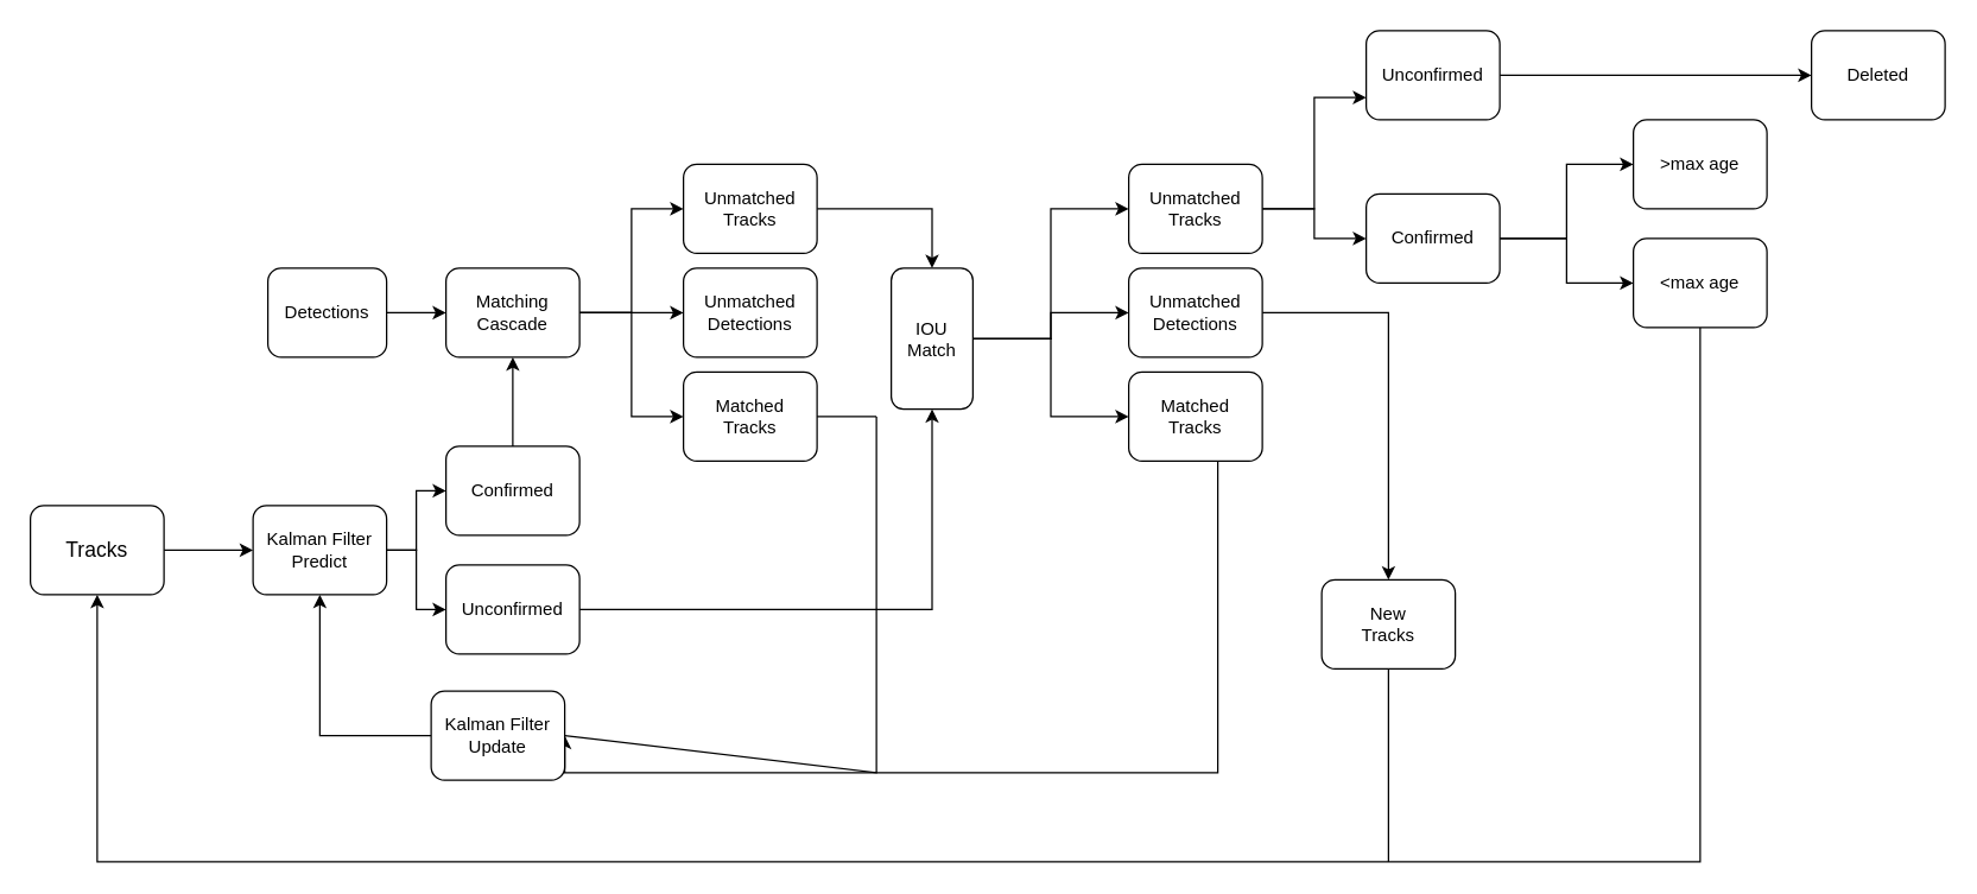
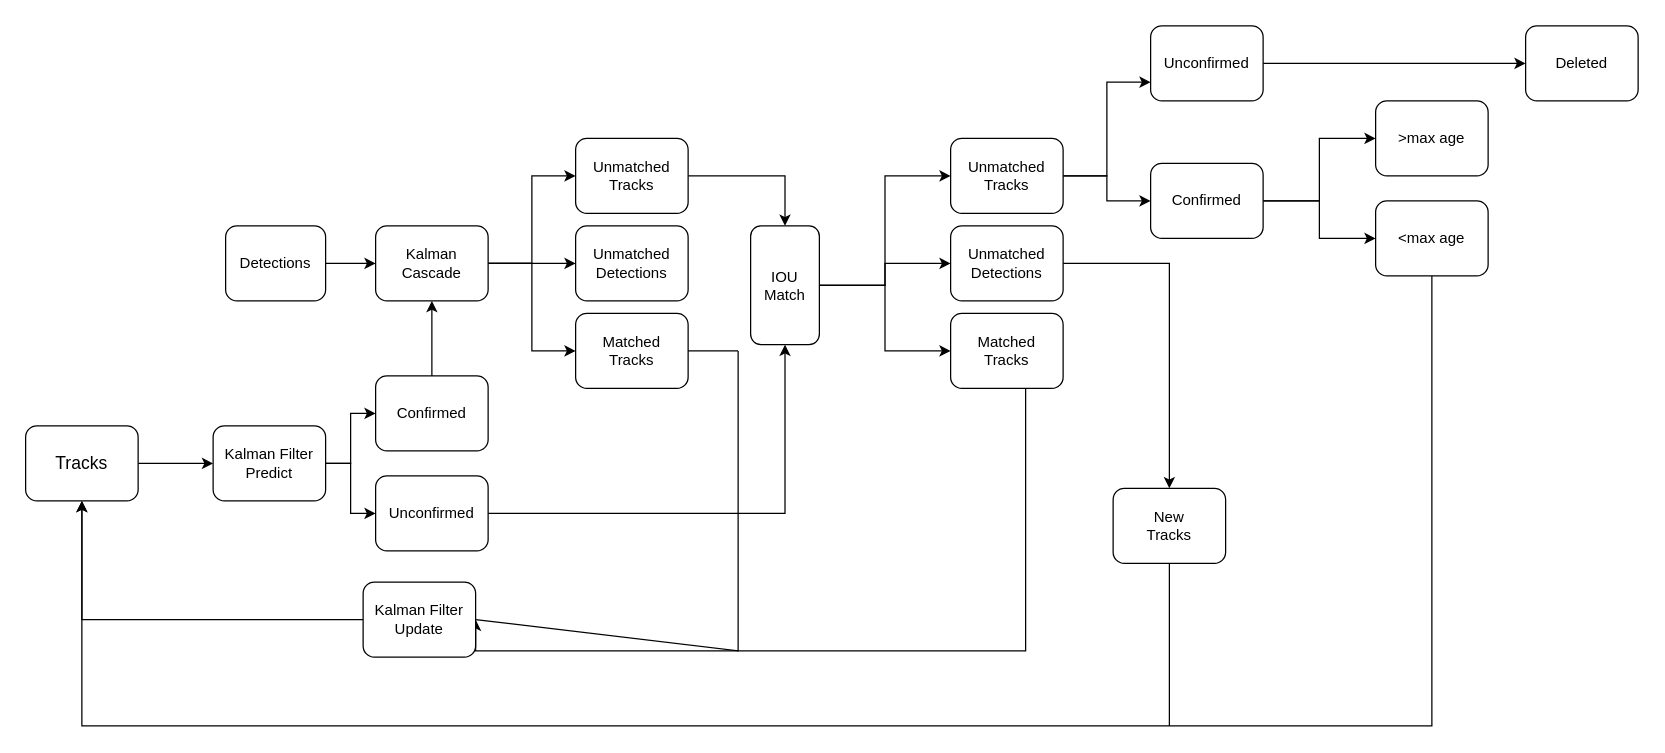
  <mxCell id="0" />
  <mxCell id="1" parent="0" />
  <mxCell id="2" style="edgeStyle=orthogonalEdgeStyle;rounded=0;orthogonalLoop=1;jettySize=auto;html=1;entryX=0;entryY=0.5;entryDx=0;entryDy=0;" edge="1" parent="1" source="3" target="6"><mxGeometry relative="1" as="geometry" /></mxCell>
  <mxCell id="3" value="&lt;font style=&quot;font-size: 14px;&quot;&gt;Tracks&lt;/font&gt;" style="rounded=1;whiteSpace=wrap;html=1;" vertex="1" parent="1"><mxGeometry x="20" y="340" width="90" height="60" as="geometry" /></mxCell>
  <mxCell id="4" style="edgeStyle=orthogonalEdgeStyle;rounded=0;orthogonalLoop=1;jettySize=auto;html=1;entryX=0;entryY=0.5;entryDx=0;entryDy=0;" edge="1" parent="1" source="6" target="8"><mxGeometry relative="1" as="geometry" /></mxCell>
  <mxCell id="5" style="edgeStyle=orthogonalEdgeStyle;rounded=0;orthogonalLoop=1;jettySize=auto;html=1;entryX=0;entryY=0.5;entryDx=0;entryDy=0;" edge="1" parent="1" source="6" target="10"><mxGeometry relative="1" as="geometry" /></mxCell>
  <mxCell id="6" value="&lt;div align=&quot;center&quot;&gt;Kalman Filter &lt;br&gt;Predict&lt;/div&gt;" style="rounded=1;whiteSpace=wrap;html=1;align=center;" vertex="1" parent="1"><mxGeometry x="170" y="340" width="90" height="60" as="geometry" /></mxCell>
  <mxCell id="7" style="edgeStyle=orthogonalEdgeStyle;rounded=0;orthogonalLoop=1;jettySize=auto;html=1;entryX=0.5;entryY=1;entryDx=0;entryDy=0;" edge="1" parent="1" source="8" target="16"><mxGeometry relative="1" as="geometry" /></mxCell>
  <mxCell id="8" value="Confirmed" style="rounded=1;whiteSpace=wrap;html=1;align=center;" vertex="1" parent="1"><mxGeometry x="300" y="300" width="90" height="60" as="geometry" /></mxCell>
  <mxCell id="9" style="edgeStyle=orthogonalEdgeStyle;rounded=0;orthogonalLoop=1;jettySize=auto;html=1;" edge="1" parent="1" source="10" target="24"><mxGeometry relative="1" as="geometry" /></mxCell>
  <mxCell id="10" value="Unconfirmed" style="rounded=1;whiteSpace=wrap;html=1;align=center;" vertex="1" parent="1"><mxGeometry x="300" y="380" width="90" height="60" as="geometry" /></mxCell>
  <mxCell id="11" style="edgeStyle=orthogonalEdgeStyle;rounded=0;orthogonalLoop=1;jettySize=auto;html=1;entryX=0;entryY=0.5;entryDx=0;entryDy=0;" edge="1" parent="1" source="12" target="16"><mxGeometry relative="1" as="geometry" /></mxCell>
  <mxCell id="12" value="Detections" style="rounded=1;whiteSpace=wrap;html=1;align=center;" vertex="1" parent="1"><mxGeometry x="180" y="180" width="80" height="60" as="geometry" /></mxCell>
  <mxCell id="13" style="edgeStyle=orthogonalEdgeStyle;rounded=0;orthogonalLoop=1;jettySize=auto;html=1;entryX=0;entryY=0.5;entryDx=0;entryDy=0;" edge="1" parent="1" source="16" target="19"><mxGeometry relative="1" as="geometry" /></mxCell>
  <mxCell id="14" style="edgeStyle=orthogonalEdgeStyle;rounded=0;orthogonalLoop=1;jettySize=auto;html=1;entryX=0;entryY=0.5;entryDx=0;entryDy=0;" edge="1" parent="1" source="16" target="20"><mxGeometry relative="1" as="geometry" /></mxCell>
  <mxCell id="15" style="edgeStyle=orthogonalEdgeStyle;rounded=0;orthogonalLoop=1;jettySize=auto;html=1;entryX=0;entryY=0.5;entryDx=0;entryDy=0;" edge="1" parent="1" source="16" target="18"><mxGeometry relative="1" as="geometry" /></mxCell>
- <mxCell id="16" value="Matching&lt;br&gt;Cascade" style="rounded=1;whiteSpace=wrap;html=1;align=center;" vertex="1" parent="1"><mxGeometry x="300" y="180" width="90" height="60" as="geometry" /></mxCell>
+ <mxCell id="16" value="Kalman&lt;br&gt;Cascade" style="rounded=1;whiteSpace=wrap;html=1;align=center;" vertex="1" parent="1"><mxGeometry x="300" y="180" width="90" height="60" as="geometry" /></mxCell>
  <mxCell id="17" style="edgeStyle=orthogonalEdgeStyle;rounded=0;orthogonalLoop=1;jettySize=auto;html=1;entryX=0.5;entryY=0;entryDx=0;entryDy=0;" edge="1" parent="1" source="18" target="24"><mxGeometry relative="1" as="geometry" /></mxCell>
  <mxCell id="18" value="&lt;div&gt;Unmatched&lt;/div&gt;&lt;div&gt;Tracks&lt;br&gt;&lt;/div&gt;" style="rounded=1;whiteSpace=wrap;html=1;align=center;" vertex="1" parent="1"><mxGeometry x="460" y="110" width="90" height="60" as="geometry" /></mxCell>
  <mxCell id="19" value="&lt;div&gt;Unmatched&lt;/div&gt;&lt;div&gt;Detections&lt;br&gt;&lt;/div&gt;" style="rounded=1;whiteSpace=wrap;html=1;align=center;" vertex="1" parent="1"><mxGeometry x="460" y="180" width="90" height="60" as="geometry" /></mxCell>
  <mxCell id="20" value="Matched&lt;br&gt;Tracks" style="rounded=1;whiteSpace=wrap;html=1;align=center;" vertex="1" parent="1"><mxGeometry x="460" y="250" width="90" height="60" as="geometry" /></mxCell>
  <mxCell id="21" style="edgeStyle=orthogonalEdgeStyle;rounded=0;orthogonalLoop=1;jettySize=auto;html=1;entryX=0;entryY=0.5;entryDx=0;entryDy=0;" edge="1" parent="1" source="24" target="33"><mxGeometry relative="1" as="geometry" /></mxCell>
  <mxCell id="22" style="edgeStyle=orthogonalEdgeStyle;rounded=0;orthogonalLoop=1;jettySize=auto;html=1;entryX=0;entryY=0.5;entryDx=0;entryDy=0;" edge="1" parent="1" source="24" target="30"><mxGeometry relative="1" as="geometry" /></mxCell>
  <mxCell id="23" style="edgeStyle=orthogonalEdgeStyle;rounded=0;orthogonalLoop=1;jettySize=auto;html=1;entryX=0;entryY=0.5;entryDx=0;entryDy=0;" edge="1" parent="1" source="24" target="26"><mxGeometry relative="1" as="geometry" /></mxCell>
  <mxCell id="24" value="IOU&lt;br&gt;Match" style="rounded=1;whiteSpace=wrap;html=1;align=center;" vertex="1" parent="1"><mxGeometry x="600" y="180" width="55" height="95" as="geometry" /></mxCell>
  <mxCell id="25" style="edgeStyle=orthogonalEdgeStyle;rounded=0;orthogonalLoop=1;jettySize=auto;html=1;entryX=1;entryY=0.5;entryDx=0;entryDy=0;" edge="1" parent="1" source="26" target="28"><mxGeometry relative="1" as="geometry"><Array as="points"><mxPoint x="820" y="520" /></Array></mxGeometry></mxCell>
  <mxCell id="26" value="Matched&lt;br&gt;Tracks" style="rounded=1;whiteSpace=wrap;html=1;align=center;" vertex="1" parent="1"><mxGeometry x="760" y="250" width="90" height="60" as="geometry" /></mxCell>
- <mxCell id="27" style="edgeStyle=orthogonalEdgeStyle;rounded=0;orthogonalLoop=1;jettySize=auto;html=1;" edge="1" parent="1" source="28" target="6"><mxGeometry relative="1" as="geometry" /></mxCell>
+ <mxCell id="27" style="edgeStyle=orthogonalEdgeStyle;rounded=0;orthogonalLoop=1;jettySize=auto;html=1;entryX=0.5;entryY=1;entryDx=0;entryDy=0;" edge="1" parent="1" source="28" target="3"><mxGeometry relative="1" as="geometry" /></mxCell>
  <mxCell id="28" value="&lt;div&gt;Kalman Filter&lt;/div&gt;&lt;div&gt;Update&lt;br&gt;&lt;/div&gt;" style="rounded=1;whiteSpace=wrap;html=1;align=center;" vertex="1" parent="1"><mxGeometry x="290" y="465" width="90" height="60" as="geometry" /></mxCell>
  <mxCell id="29" style="edgeStyle=orthogonalEdgeStyle;rounded=0;orthogonalLoop=1;jettySize=auto;html=1;" edge="1" parent="1" source="30" target="42"><mxGeometry relative="1" as="geometry" /></mxCell>
  <mxCell id="30" value="&lt;div&gt;Unmatched&lt;/div&gt;&lt;div&gt;Detections&lt;br&gt;&lt;/div&gt;" style="rounded=1;whiteSpace=wrap;html=1;align=center;" vertex="1" parent="1"><mxGeometry x="760" y="180" width="90" height="60" as="geometry" /></mxCell>
  <mxCell id="31" style="edgeStyle=orthogonalEdgeStyle;rounded=0;orthogonalLoop=1;jettySize=auto;html=1;entryX=0;entryY=0.75;entryDx=0;entryDy=0;" edge="1" parent="1" source="33" target="38"><mxGeometry relative="1" as="geometry" /></mxCell>
  <mxCell id="32" style="edgeStyle=orthogonalEdgeStyle;rounded=0;orthogonalLoop=1;jettySize=auto;html=1;entryX=0;entryY=0.5;entryDx=0;entryDy=0;" edge="1" parent="1" source="33" target="36"><mxGeometry relative="1" as="geometry" /></mxCell>
  <mxCell id="33" value="&lt;div&gt;Unmatched&lt;/div&gt;&lt;div&gt;Tracks&lt;br&gt;&lt;/div&gt;" style="rounded=1;whiteSpace=wrap;html=1;align=center;" vertex="1" parent="1"><mxGeometry x="760" y="110" width="90" height="60" as="geometry" /></mxCell>
  <mxCell id="34" style="edgeStyle=orthogonalEdgeStyle;rounded=0;orthogonalLoop=1;jettySize=auto;html=1;entryX=0;entryY=0.5;entryDx=0;entryDy=0;" edge="1" parent="1" source="36" target="39"><mxGeometry relative="1" as="geometry" /></mxCell>
  <mxCell id="35" style="edgeStyle=orthogonalEdgeStyle;rounded=0;orthogonalLoop=1;jettySize=auto;html=1;" edge="1" parent="1" source="36" target="41"><mxGeometry relative="1" as="geometry" /></mxCell>
  <mxCell id="36" value="Confirmed" style="rounded=1;whiteSpace=wrap;html=1;align=center;" vertex="1" parent="1"><mxGeometry x="920" y="130" width="90" height="60" as="geometry" /></mxCell>
  <mxCell id="37" style="edgeStyle=orthogonalEdgeStyle;rounded=0;orthogonalLoop=1;jettySize=auto;html=1;entryX=0;entryY=0.5;entryDx=0;entryDy=0;" edge="1" parent="1" source="38" target="43"><mxGeometry relative="1" as="geometry" /></mxCell>
  <mxCell id="38" value="Unconfirmed" style="rounded=1;whiteSpace=wrap;html=1;align=center;" vertex="1" parent="1"><mxGeometry x="920" y="20" width="90" height="60" as="geometry" /></mxCell>
  <mxCell id="39" value="&amp;gt;max age" style="rounded=1;whiteSpace=wrap;html=1;align=center;" vertex="1" parent="1"><mxGeometry x="1100" y="80" width="90" height="60" as="geometry" /></mxCell>
  <mxCell id="40" style="edgeStyle=orthogonalEdgeStyle;rounded=0;orthogonalLoop=1;jettySize=auto;html=1;" edge="1" parent="1" source="41" target="3"><mxGeometry relative="1" as="geometry"><Array as="points"><mxPoint x="1145" y="580" /><mxPoint x="65" y="580" /></Array></mxGeometry></mxCell>
  <mxCell id="41" value="&amp;lt;max age" style="rounded=1;whiteSpace=wrap;html=1;align=center;" vertex="1" parent="1"><mxGeometry x="1100" y="160" width="90" height="60" as="geometry" /></mxCell>
  <mxCell id="42" value="New &lt;br&gt;Tracks" style="rounded=1;whiteSpace=wrap;html=1;align=center;" vertex="1" parent="1"><mxGeometry x="890" y="390" width="90" height="60" as="geometry" /></mxCell>
  <mxCell id="43" value="Deleted" style="rounded=1;whiteSpace=wrap;html=1;align=center;" vertex="1" parent="1"><mxGeometry x="1220" y="20" width="90" height="60" as="geometry" /></mxCell>
  <mxCell id="44" value="" style="endArrow=none;html=1;rounded=0;exitX=1;exitY=0.5;exitDx=0;exitDy=0;" edge="1" parent="1" source="28"><mxGeometry width="50" height="50" relative="1" as="geometry"><mxPoint x="380" y="545" as="sourcePoint" /><mxPoint x="590" y="280" as="targetPoint" /><Array as="points"><mxPoint x="590" y="520" /><mxPoint x="590" y="415" /></Array></mxGeometry></mxCell>
  <mxCell id="45" value="" style="endArrow=none;html=1;rounded=0;exitX=1;exitY=0.5;exitDx=0;exitDy=0;" edge="1" parent="1" source="20"><mxGeometry width="50" height="50" relative="1" as="geometry"><mxPoint x="600" y="270" as="sourcePoint" /><mxPoint x="590" y="280" as="targetPoint" /></mxGeometry></mxCell>
  <mxCell id="46" value="" style="endArrow=none;html=1;rounded=0;exitX=0.5;exitY=1;exitDx=0;exitDy=0;" edge="1" parent="1" source="42"><mxGeometry width="50" height="50" relative="1" as="geometry"><mxPoint x="920" y="460" as="sourcePoint" /><mxPoint x="935" y="580" as="targetPoint" /></mxGeometry></mxCell>
